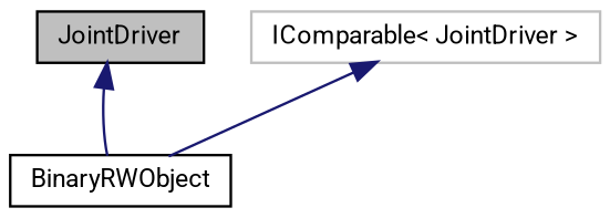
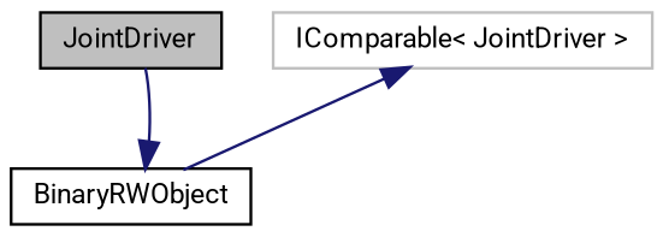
  digraph {
    fontname=Roboto
    node [color=black fillcolor=white fontname=Roboto fontsize=10 shape=record style=filled]
    edge [color=midnightblue dir=back fontname=Roboto fontsize=10 labelfontname=Helvetica labelfontsize=10 style=solid]
    n1 [fillcolor=grey75 fontcolor=black height=0.2 label=JointDriver width=0.4]
    n2 [height=0.2 label=BinaryRWObject width=0.4]
    n3 [color=grey75 height=0.2 label="IComparable\< JointDriver \>" width=0.4]
-   n1 -> n2
+   n2 -> n1
    n3 -> n2
  }
